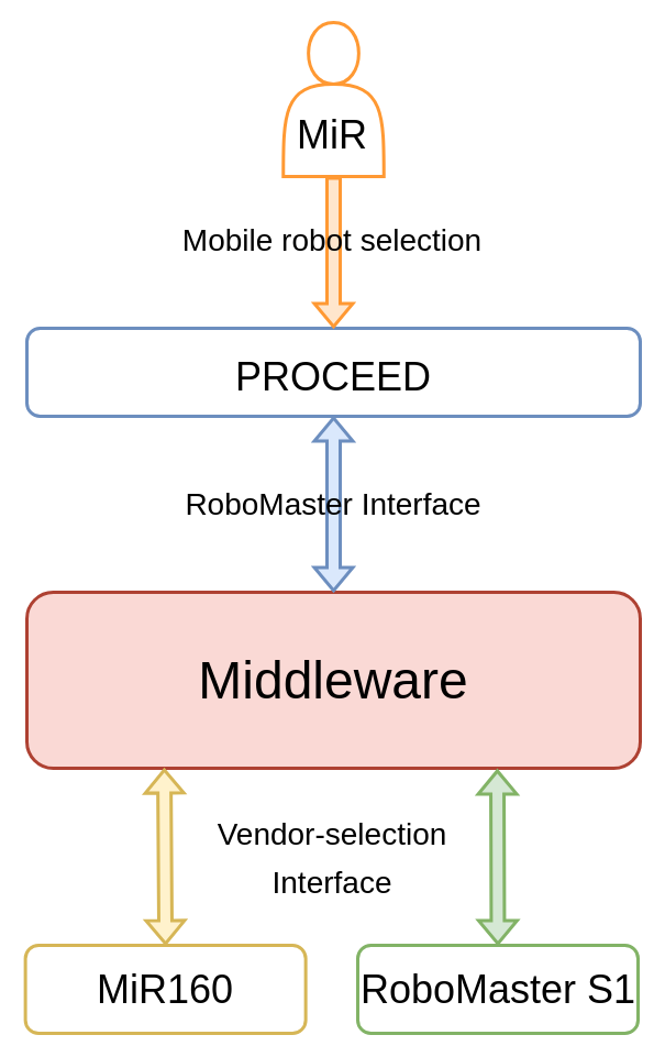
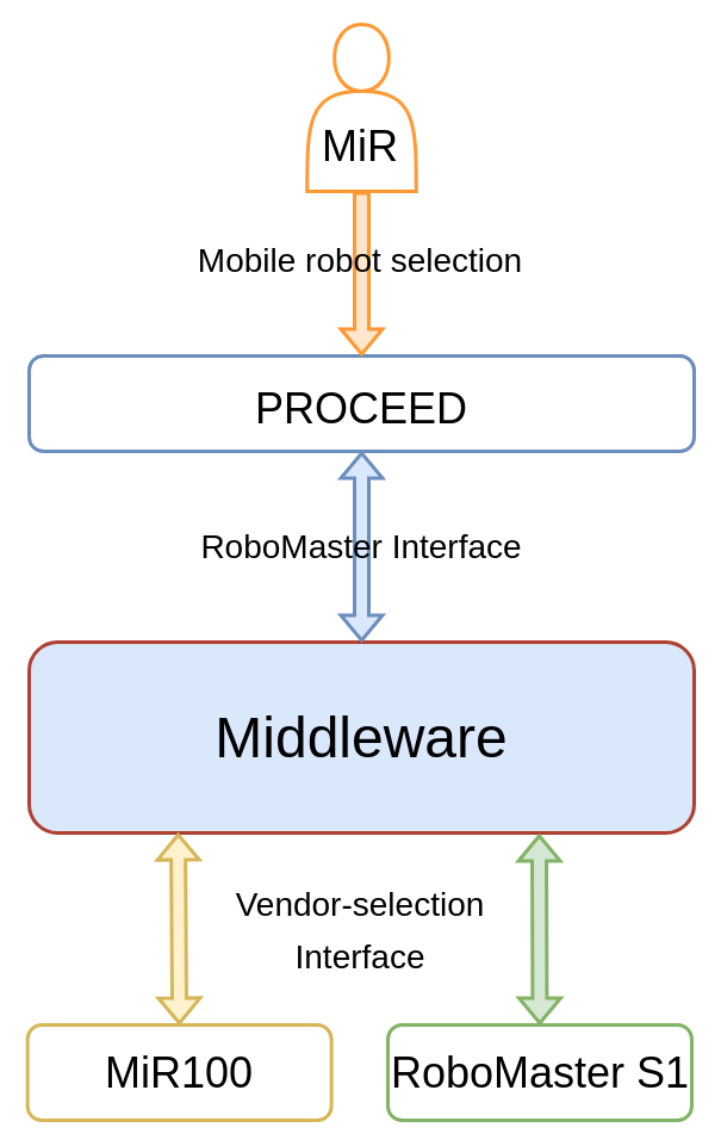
  <mxCell id="0" />
  <mxCell id="1" parent="0" />
  <mxCell id="2" value="" style="rounded=1;whiteSpace=wrap;html=1;shadow=0;fontSize=48;strokeWidth=3;strokeColor=#82B366;" parent="1" vertex="1"><mxGeometry x="325" y="859" width="255" height="80" as="geometry" /></mxCell>
  <mxCell id="3" value="" style="rounded=1;whiteSpace=wrap;html=1;shadow=0;fontSize=48;strokeWidth=3;strokeColor=#D6B656;" parent="1" vertex="1"><mxGeometry x="22.63" y="859" width="255" height="80" as="geometry" /></mxCell>
- <mxCell id="4" value="&lt;font style=&quot;font-size: 48px&quot;&gt;Middleware&lt;/font&gt;" style="rounded=1;whiteSpace=wrap;html=1;shadow=0;strokeWidth=3;fillColor=#fad9d5;strokeColor=#ae4132;" parent="1" vertex="1"><mxGeometry x="24" y="538" width="558" height="160" as="geometry" /></mxCell>
- <mxCell id="5" value="&lt;font style=&quot;font-size: 36px&quot;&gt;MiR160&lt;/font&gt;" style="text;html=1;strokeColor=none;fillColor=none;align=center;verticalAlign=middle;whiteSpace=wrap;rounded=0;shadow=0;fontSize=36;" parent="1" vertex="1"><mxGeometry x="20.13" y="879" width="260" height="40" as="geometry" /></mxCell>
+ <mxCell id="4" value="&lt;font style=&quot;font-size: 48px&quot;&gt;Middleware&lt;/font&gt;" style="rounded=1;whiteSpace=wrap;html=1;shadow=0;strokeWidth=3;fillColor=#dae8fc;strokeColor=#ae4132;" parent="1" vertex="1"><mxGeometry x="24" y="538" width="558" height="160" as="geometry" /></mxCell>
+ <mxCell id="5" value="&lt;font style=&quot;font-size: 36px&quot;&gt;MiR100&lt;/font&gt;" style="text;html=1;strokeColor=none;fillColor=none;align=center;verticalAlign=middle;whiteSpace=wrap;rounded=0;shadow=0;fontSize=36;" parent="1" vertex="1"><mxGeometry x="20.13" y="879" width="260" height="40" as="geometry" /></mxCell>
  <mxCell id="6" value="&lt;font style=&quot;font-size: 36px&quot;&gt;RoboMaster S1&lt;/font&gt;" style="text;html=1;strokeColor=none;fillColor=none;align=center;verticalAlign=middle;whiteSpace=wrap;rounded=0;shadow=0;fontSize=36;" parent="1" vertex="1"><mxGeometry x="322.5" y="879" width="260" height="40" as="geometry" /></mxCell>
  <mxCell id="7" value="" style="shape=flexArrow;endArrow=classic;startArrow=classic;html=1;rounded=0;fontSize=48;strokeWidth=3;fillColor=#dae8fc;strokeColor=#6c8ebf;entryX=0.5;entryY=1;entryDx=0;entryDy=0;" parent="1" source="4" target="8" edge="1"><mxGeometry width="100" height="100" relative="1" as="geometry"><mxPoint x="138.25" y="508" as="sourcePoint" /><mxPoint x="152" y="408" as="targetPoint" /></mxGeometry></mxCell>
  <mxCell id="8" value="&lt;font style=&quot;font-size: 36px&quot;&gt;PROCEED&lt;/font&gt;" style="rounded=1;whiteSpace=wrap;html=1;shadow=0;fontSize=48;strokeWidth=3;strokeColor=#6C8EBF;" parent="1" vertex="1"><mxGeometry x="24" y="298" width="558" height="80" as="geometry" /></mxCell>
  <mxCell id="9" value="" style="shape=flexArrow;endArrow=classic;startArrow=classic;html=1;rounded=0;fontSize=48;strokeWidth=3;fillColor=#fff2cc;strokeColor=#d6b656;exitX=0.5;exitY=0;exitDx=0;exitDy=0;entryX=0.224;entryY=1;entryDx=0;entryDy=0;entryPerimeter=0;" parent="1" source="3" target="4" edge="1"><mxGeometry width="100" height="100" relative="1" as="geometry"><mxPoint x="152" y="800" as="sourcePoint" /><mxPoint x="152" y="720" as="targetPoint" /></mxGeometry></mxCell>
  <mxCell id="10" value="" style="shape=flexArrow;endArrow=classic;startArrow=classic;html=1;rounded=0;fontSize=48;strokeWidth=3;fillColor=#d5e8d4;strokeColor=#82b366;exitX=0.5;exitY=0;exitDx=0;exitDy=0;entryX=0.767;entryY=1.006;entryDx=0;entryDy=0;entryPerimeter=0;" parent="1" source="2" target="4" edge="1"><mxGeometry width="100" height="100" relative="1" as="geometry"><mxPoint x="454" y="790" as="sourcePoint" /><mxPoint x="442" y="710" as="targetPoint" /></mxGeometry></mxCell>
  <mxCell id="11" value="&lt;font style=&quot;font-size: 28px&quot;&gt;RoboMaster Interface&lt;/font&gt;" style="text;html=1;strokeColor=none;fillColor=none;align=center;verticalAlign=middle;whiteSpace=wrap;rounded=0;shadow=0;fontSize=36;" parent="1" vertex="1"><mxGeometry x="74.88" y="440" width="456.25" height="30" as="geometry" /></mxCell>
  <mxCell id="12" value="&lt;font style=&quot;font-size: 28px&quot;&gt;Vendor-selection Interface&lt;/font&gt;" style="text;html=1;strokeColor=none;fillColor=none;align=center;verticalAlign=middle;whiteSpace=wrap;rounded=0;shadow=0;fontSize=36;" parent="1" vertex="1"><mxGeometry x="162" y="737" width="280" height="80" as="geometry" /></mxCell>
  <mxCell id="13" value="" style="shape=actor;whiteSpace=wrap;html=1;strokeColor=#FF9933;strokeWidth=3;" parent="1" vertex="1"><mxGeometry x="257.26" y="20" width="91.49" height="140" as="geometry" /></mxCell>
  <mxCell id="14" value="" style="shape=flexArrow;endArrow=classic;html=1;rounded=0;strokeWidth=3;exitX=0.5;exitY=1;exitDx=0;exitDy=0;fillColor=#ffe6cc;strokeColor=#FF9933;" parent="1" source="13" target="8" edge="1"><mxGeometry width="50" height="50" relative="1" as="geometry"><mxPoint x="302" y="240" as="sourcePoint" /><mxPoint x="352" y="190" as="targetPoint" /></mxGeometry></mxCell>
  <mxCell id="15" value="&lt;font style=&quot;font-size: 36px&quot;&gt;MiR&lt;/font&gt;" style="text;html=1;strokeColor=none;fillColor=none;align=center;verticalAlign=middle;whiteSpace=wrap;rounded=0;shadow=0;fontSize=36;" parent="1" vertex="1"><mxGeometry x="256.52" y="102" width="90" height="40" as="geometry" /></mxCell>
  <mxCell id="16" value="&lt;font style=&quot;font-size: 28px&quot;&gt;Mobile robot selection&lt;/font&gt;" style="text;html=1;strokeColor=none;fillColor=none;align=center;verticalAlign=middle;whiteSpace=wrap;rounded=0;shadow=0;fontSize=36;" parent="1" vertex="1"><mxGeometry x="73.87" y="200" width="456.25" height="30" as="geometry" /></mxCell>
